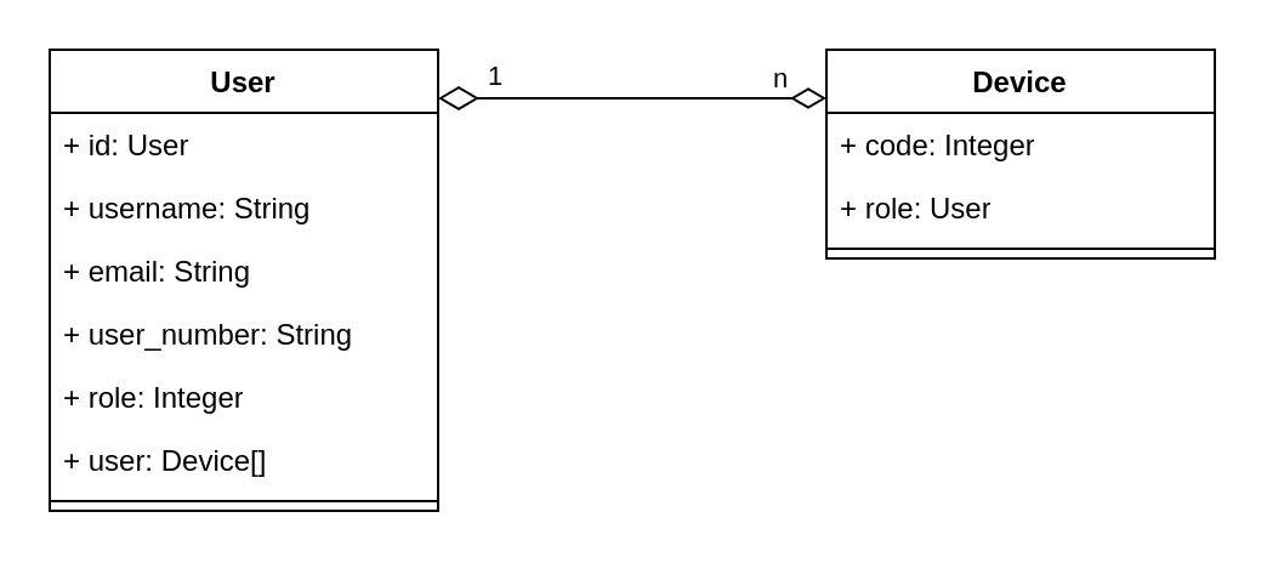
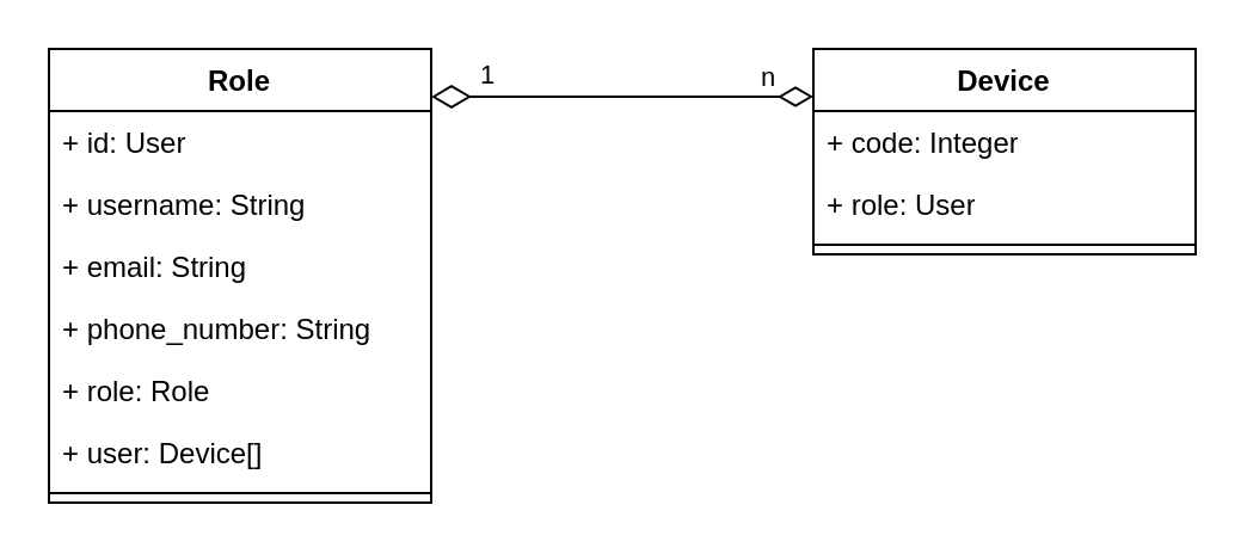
  <mxCell id="0" />
  <mxCell id="1" parent="0" />
- <mxCell id="2" value="User&lt;br&gt;" style="swimlane;fontStyle=1;align=center;verticalAlign=top;childLayout=stackLayout;horizontal=1;startSize=26;horizontalStack=0;resizeParent=1;resizeParentMax=0;resizeLast=0;collapsible=1;marginBottom=0;whiteSpace=wrap;html=1;" vertex="1" parent="1"><mxGeometry x="20" y="20" width="160" height="190" as="geometry" /></mxCell>
+ <mxCell id="2" value="Role&lt;br&gt;" style="swimlane;fontStyle=1;align=center;verticalAlign=top;childLayout=stackLayout;horizontal=1;startSize=26;horizontalStack=0;resizeParent=1;resizeParentMax=0;resizeLast=0;collapsible=1;marginBottom=0;whiteSpace=wrap;html=1;" vertex="1" parent="1"><mxGeometry x="20" y="20" width="160" height="190" as="geometry" /></mxCell>
  <mxCell id="3" value="+ id: User" style="text;strokeColor=none;fillColor=none;align=left;verticalAlign=top;spacingLeft=4;spacingRight=4;overflow=hidden;rotatable=0;points=[[0,0.5],[1,0.5]];portConstraint=eastwest;whiteSpace=wrap;html=1;" vertex="1" parent="2"><mxGeometry y="26" width="160" height="26" as="geometry" /></mxCell>
  <mxCell id="4" value="+ username: String" style="text;strokeColor=none;fillColor=none;align=left;verticalAlign=top;spacingLeft=4;spacingRight=4;overflow=hidden;rotatable=0;points=[[0,0.5],[1,0.5]];portConstraint=eastwest;whiteSpace=wrap;html=1;" vertex="1" parent="2"><mxGeometry y="52" width="160" height="26" as="geometry" /></mxCell>
  <mxCell id="5" value="+ email: String" style="text;strokeColor=none;fillColor=none;align=left;verticalAlign=top;spacingLeft=4;spacingRight=4;overflow=hidden;rotatable=0;points=[[0,0.5],[1,0.5]];portConstraint=eastwest;whiteSpace=wrap;html=1;" vertex="1" parent="2"><mxGeometry y="78" width="160" height="26" as="geometry" /></mxCell>
- <mxCell id="6" value="+ user_number: String" style="text;strokeColor=none;fillColor=none;align=left;verticalAlign=top;spacingLeft=4;spacingRight=4;overflow=hidden;rotatable=0;points=[[0,0.5],[1,0.5]];portConstraint=eastwest;whiteSpace=wrap;html=1;" vertex="1" parent="2"><mxGeometry y="104" width="160" height="26" as="geometry" /></mxCell>
- <mxCell id="7" value="+ role: Integer" style="text;strokeColor=none;fillColor=none;align=left;verticalAlign=top;spacingLeft=4;spacingRight=4;overflow=hidden;rotatable=0;points=[[0,0.5],[1,0.5]];portConstraint=eastwest;whiteSpace=wrap;html=1;" vertex="1" parent="2"><mxGeometry y="130" width="160" height="26" as="geometry" /></mxCell>
+ <mxCell id="6" value="+ phone_number: String" style="text;strokeColor=none;fillColor=none;align=left;verticalAlign=top;spacingLeft=4;spacingRight=4;overflow=hidden;rotatable=0;points=[[0,0.5],[1,0.5]];portConstraint=eastwest;whiteSpace=wrap;html=1;" vertex="1" parent="2"><mxGeometry y="104" width="160" height="26" as="geometry" /></mxCell>
+ <mxCell id="7" value="+ role: Role" style="text;strokeColor=none;fillColor=none;align=left;verticalAlign=top;spacingLeft=4;spacingRight=4;overflow=hidden;rotatable=0;points=[[0,0.5],[1,0.5]];portConstraint=eastwest;whiteSpace=wrap;html=1;" vertex="1" parent="2"><mxGeometry y="130" width="160" height="26" as="geometry" /></mxCell>
  <mxCell id="8" value="+ user: Device[]" style="text;strokeColor=none;fillColor=none;align=left;verticalAlign=top;spacingLeft=4;spacingRight=4;overflow=hidden;rotatable=0;points=[[0,0.5],[1,0.5]];portConstraint=eastwest;whiteSpace=wrap;html=1;" vertex="1" parent="2"><mxGeometry y="156" width="160" height="26" as="geometry" /></mxCell>
  <mxCell id="9" value="" style="line;strokeWidth=1;fillColor=none;align=left;verticalAlign=middle;spacingTop=-1;spacingLeft=3;spacingRight=3;rotatable=0;labelPosition=right;points=[];portConstraint=eastwest;strokeColor=inherit;" vertex="1" parent="2"><mxGeometry y="182" width="160" height="8" as="geometry" /></mxCell>
  <mxCell id="10" value="Device" style="swimlane;fontStyle=1;align=center;verticalAlign=top;childLayout=stackLayout;horizontal=1;startSize=26;horizontalStack=0;resizeParent=1;resizeParentMax=0;resizeLast=0;collapsible=1;marginBottom=0;whiteSpace=wrap;html=1;" vertex="1" parent="1"><mxGeometry x="340" y="20" width="160" height="86" as="geometry" /></mxCell>
  <mxCell id="11" value="+ code: Integer" style="text;strokeColor=none;fillColor=none;align=left;verticalAlign=top;spacingLeft=4;spacingRight=4;overflow=hidden;rotatable=0;points=[[0,0.5],[1,0.5]];portConstraint=eastwest;whiteSpace=wrap;html=1;" vertex="1" parent="10"><mxGeometry y="26" width="160" height="26" as="geometry" /></mxCell>
  <mxCell id="12" value="+ role: User" style="text;strokeColor=none;fillColor=none;align=left;verticalAlign=top;spacingLeft=4;spacingRight=4;overflow=hidden;rotatable=0;points=[[0,0.5],[1,0.5]];portConstraint=eastwest;whiteSpace=wrap;html=1;" vertex="1" parent="10"><mxGeometry y="52" width="160" height="26" as="geometry" /></mxCell>
  <mxCell id="13" value="" style="line;strokeWidth=1;fillColor=none;align=left;verticalAlign=middle;spacingTop=-1;spacingLeft=3;spacingRight=3;rotatable=0;labelPosition=right;points=[];portConstraint=eastwest;strokeColor=inherit;" vertex="1" parent="10"><mxGeometry y="78" width="160" height="8" as="geometry" /></mxCell>
  <mxCell id="14" value="1" style="endArrow=diamondThin;html=1;endSize=12;startArrow=diamondThin;startSize=14;startFill=0;edgeStyle=orthogonalEdgeStyle;align=left;verticalAlign=bottom;rounded=0;endFill=0;" edge="1" parent="1"><mxGeometry x="-0.762" relative="1" as="geometry"><mxPoint x="180" y="40" as="sourcePoint" /><mxPoint x="340" y="40" as="targetPoint" /><mxPoint as="offset" /></mxGeometry></mxCell>
  <mxCell id="15" value="n" style="edgeLabel;html=1;align=center;verticalAlign=middle;resizable=0;points=[];" vertex="1" connectable="0" parent="14"><mxGeometry x="0.771" y="2" relative="1" as="geometry"><mxPoint x="-2" y="-7" as="offset" /></mxGeometry></mxCell>
